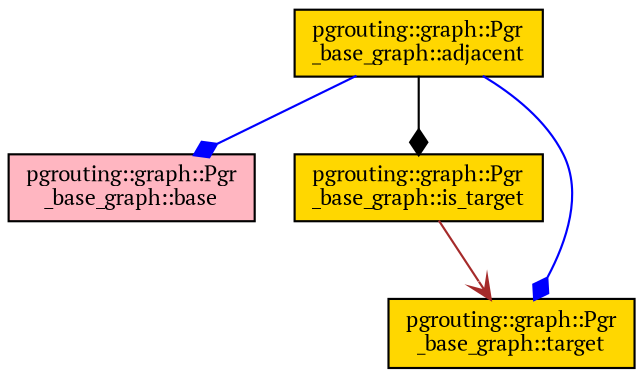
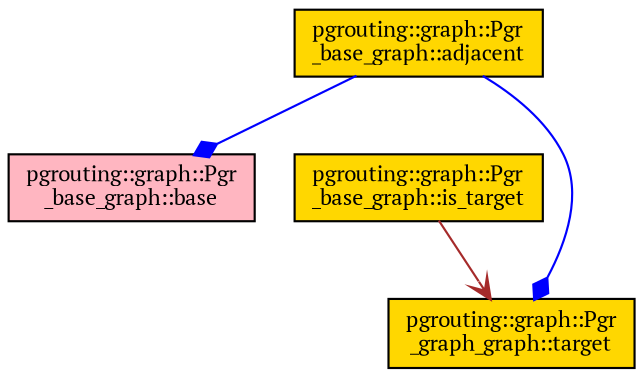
  digraph {
    fontname="PT Serif"
    rankdir=TB
    node [color=black fillcolor=gold fontname="PT Serif" fontsize=10 shape=record style=filled]
    edge [arrowhead=diamond color=blue fontname="PT Serif" fontsize=10 labelfontname=Helvetica labelfontsize=10 style=solid]
    n1 [fontcolor=black height=0.2 label="pgrouting::graph::Pgr\l_base_graph::adjacent" width=0.4]
    n2 [fillcolor=lightpink height=0.2 label="pgrouting::graph::Pgr\l_base_graph::base" width=0.4]
    n3 [height=0.2 label="pgrouting::graph::Pgr\l_base_graph::is_target" width=0.4]
-   n4 [height=0.2 label="pgrouting::graph::Pgr\l_base_graph::target" width=0.4]
+   n4 [height=0.2 label="pgrouting::graph::Pgr\l_graph_graph::target" width=0.4]
    n1 -> n2
-   n1 -> n3 [color=black]
    n1 -> n4
    n3 -> n4 [arrowhead=vee color=brown]
  }
